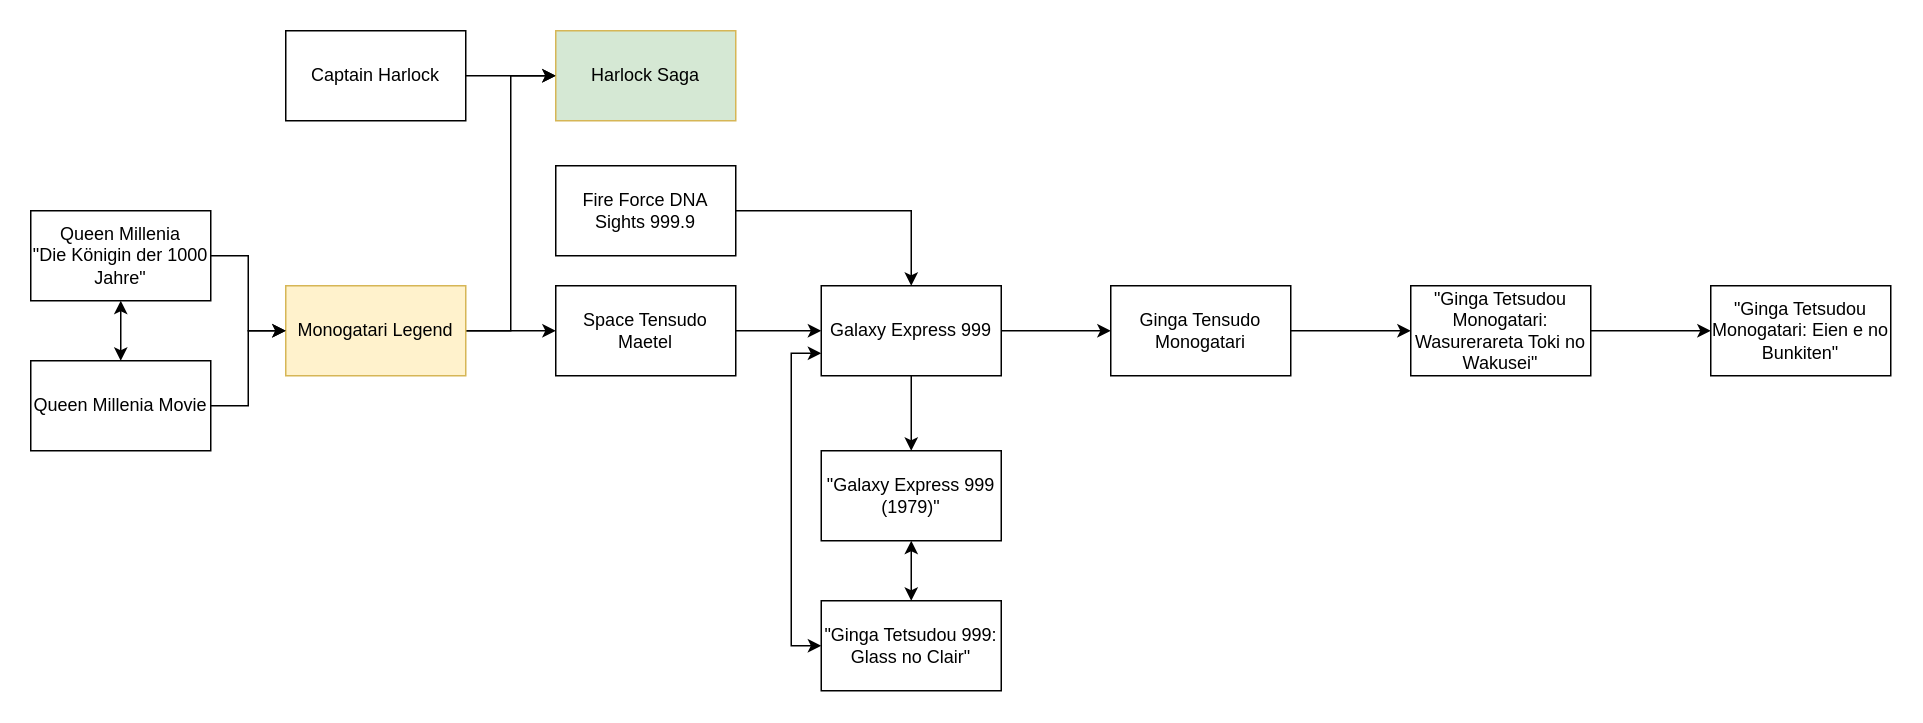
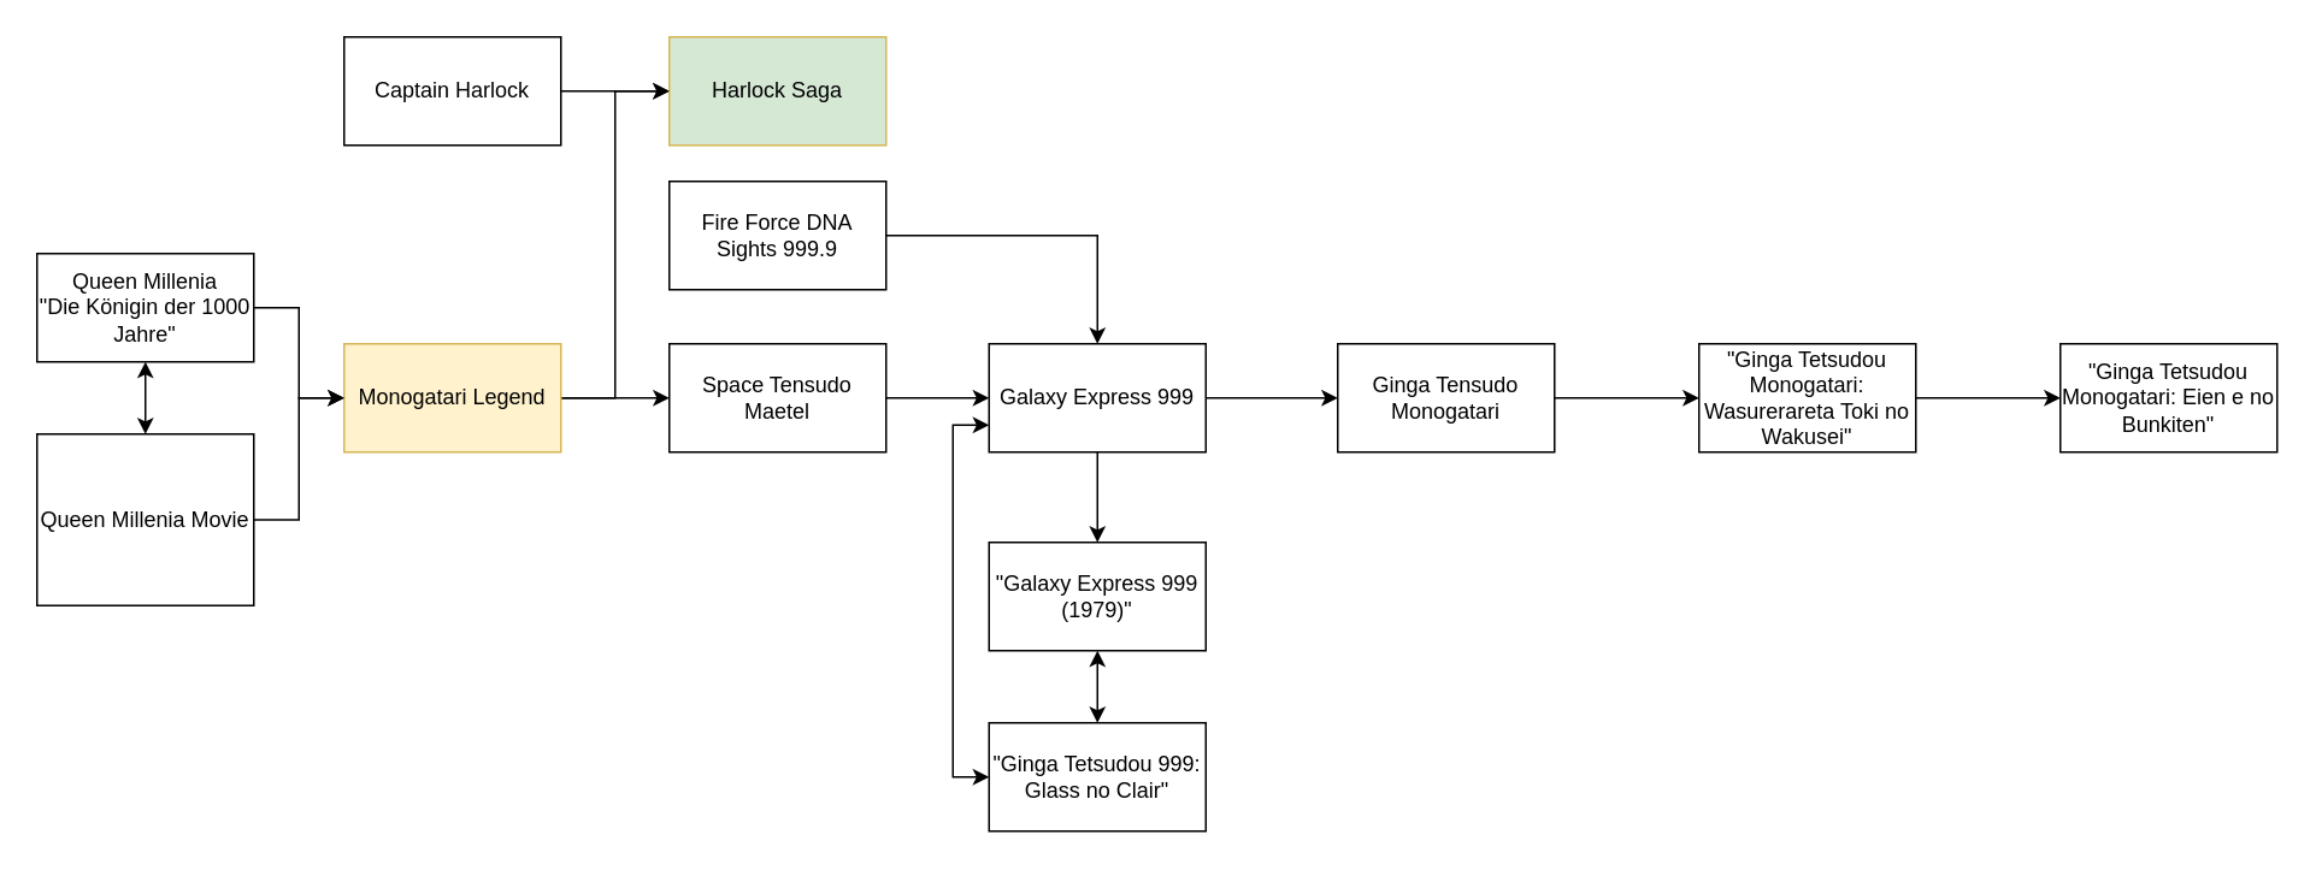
  <mxCell id="0" />
  <mxCell id="1" parent="0" />
  <mxCell id="2" style="edgeStyle=orthogonalEdgeStyle;rounded=0;orthogonalLoop=1;jettySize=auto;html=1;exitX=1;exitY=0.5;exitDx=0;exitDy=0;entryX=0;entryY=0.5;entryDx=0;entryDy=0;startArrow=none;startFill=0;" edge="1" parent="1" source="4" target="10"><mxGeometry relative="1" as="geometry" /></mxCell>
  <mxCell id="3" style="edgeStyle=orthogonalEdgeStyle;rounded=0;orthogonalLoop=1;jettySize=auto;html=1;exitX=1;exitY=0.5;exitDx=0;exitDy=0;startArrow=none;startFill=0;" edge="1" parent="1" source="4" target="14"><mxGeometry relative="1" as="geometry" /></mxCell>
  <mxCell id="4" value="Monogatari Legend" style="rounded=0;whiteSpace=wrap;html=1;fillColor=#fff2cc;strokeColor=#d6b656;" vertex="1" parent="1"><mxGeometry x="190" y="190" width="120" height="60" as="geometry" /></mxCell>
  <mxCell id="5" style="edgeStyle=orthogonalEdgeStyle;rounded=0;orthogonalLoop=1;jettySize=auto;html=1;exitX=0.5;exitY=1;exitDx=0;exitDy=0;entryX=0.5;entryY=0;entryDx=0;entryDy=0;startArrow=classic;startFill=1;" edge="1" parent="1" source="7" target="9"><mxGeometry relative="1" as="geometry" /></mxCell>
  <mxCell id="6" style="edgeStyle=orthogonalEdgeStyle;rounded=0;orthogonalLoop=1;jettySize=auto;html=1;exitX=1;exitY=0.5;exitDx=0;exitDy=0;entryX=0;entryY=0.5;entryDx=0;entryDy=0;startArrow=none;startFill=0;" edge="1" parent="1" source="7" target="4"><mxGeometry relative="1" as="geometry" /></mxCell>
  <mxCell id="7" value="&lt;div&gt;Queen Millenia&lt;/div&gt;&lt;div&gt;&quot;Die Königin der 1000 Jahre&quot; &lt;span class=&quot;icons&quot;&gt; &lt;/span&gt;&lt;label itemprop=&quot;alternateName&quot;&gt;&lt;br&gt;&lt;/label&gt;&lt;/div&gt;" style="rounded=0;whiteSpace=wrap;html=1;" vertex="1" parent="1"><mxGeometry x="20" y="140" width="120" height="60" as="geometry" /></mxCell>
  <mxCell id="8" style="edgeStyle=orthogonalEdgeStyle;rounded=0;orthogonalLoop=1;jettySize=auto;html=1;exitX=1;exitY=0.5;exitDx=0;exitDy=0;startArrow=none;startFill=0;entryX=0;entryY=0.5;entryDx=0;entryDy=0;" edge="1" parent="1" source="9" target="4"><mxGeometry relative="1" as="geometry"><mxPoint x="190" y="240" as="targetPoint" /></mxGeometry></mxCell>
- <mxCell id="9" value="&lt;div&gt;Queen Millenia Movie&lt;/div&gt;" style="rounded=0;whiteSpace=wrap;html=1;" vertex="1" parent="1"><mxGeometry x="20" y="240" width="120" height="60" as="geometry" /></mxCell>
+ <mxCell id="9" value="&lt;div&gt;Queen Millenia Movie&lt;/div&gt;" style="rounded=0;whiteSpace=wrap;html=1;" vertex="1" parent="1"><mxGeometry x="20" y="240" width="120" height="95" as="geometry" /></mxCell>
  <mxCell id="10" value="Harlock Saga" style="whiteSpace=wrap;html=1;fillColor=#d5e8d4;strokeColor=#d6b656;" vertex="1" parent="1"><mxGeometry x="370" y="20" width="120" height="60" as="geometry" /></mxCell>
  <mxCell id="11" style="edgeStyle=orthogonalEdgeStyle;rounded=0;orthogonalLoop=1;jettySize=auto;html=1;exitX=1;exitY=0.5;exitDx=0;exitDy=0;entryX=0;entryY=0.5;entryDx=0;entryDy=0;startArrow=none;startFill=0;" edge="1" parent="1" source="12" target="10"><mxGeometry relative="1" as="geometry" /></mxCell>
  <mxCell id="12" value="Captain Harlock" style="whiteSpace=wrap;html=1;" vertex="1" parent="1"><mxGeometry x="190" y="20" width="120" height="60" as="geometry" /></mxCell>
  <mxCell id="13" style="edgeStyle=orthogonalEdgeStyle;rounded=0;orthogonalLoop=1;jettySize=auto;html=1;exitX=1;exitY=0.5;exitDx=0;exitDy=0;entryX=0;entryY=0.5;entryDx=0;entryDy=0;startArrow=none;startFill=0;" edge="1" parent="1" source="14" target="17"><mxGeometry relative="1" as="geometry" /></mxCell>
  <mxCell id="14" value="Space Tensudo Maetel" style="whiteSpace=wrap;html=1;" vertex="1" parent="1"><mxGeometry x="370" y="190" width="120" height="60" as="geometry" /></mxCell>
  <mxCell id="15" style="edgeStyle=orthogonalEdgeStyle;rounded=0;orthogonalLoop=1;jettySize=auto;html=1;entryX=0;entryY=0.5;entryDx=0;entryDy=0;startArrow=none;startFill=0;" edge="1" parent="1" source="17" target="19"><mxGeometry relative="1" as="geometry" /></mxCell>
  <mxCell id="16" style="edgeStyle=orthogonalEdgeStyle;rounded=0;orthogonalLoop=1;jettySize=auto;html=1;exitX=0.5;exitY=1;exitDx=0;exitDy=0;entryX=0.5;entryY=0;entryDx=0;entryDy=0;startArrow=none;startFill=0;" edge="1" parent="1" source="17" target="26"><mxGeometry relative="1" as="geometry" /></mxCell>
  <mxCell id="17" value="Galaxy Express 999" style="whiteSpace=wrap;html=1;" vertex="1" parent="1"><mxGeometry x="547" y="190" width="120" height="60" as="geometry" /></mxCell>
  <mxCell id="18" style="edgeStyle=orthogonalEdgeStyle;rounded=0;orthogonalLoop=1;jettySize=auto;html=1;exitX=1;exitY=0.5;exitDx=0;exitDy=0;entryX=0;entryY=0.5;entryDx=0;entryDy=0;startArrow=none;startFill=0;" edge="1" parent="1" source="19" target="21"><mxGeometry relative="1" as="geometry" /></mxCell>
  <mxCell id="19" value="Ginga Tensudo Monogatari" style="whiteSpace=wrap;html=1;" vertex="1" parent="1"><mxGeometry x="740" y="190" width="120" height="60" as="geometry" /></mxCell>
  <mxCell id="20" style="edgeStyle=orthogonalEdgeStyle;rounded=0;orthogonalLoop=1;jettySize=auto;html=1;exitX=1;exitY=0.5;exitDx=0;exitDy=0;entryX=0;entryY=0.5;entryDx=0;entryDy=0;startArrow=none;startFill=0;" edge="1" parent="1" source="21" target="22"><mxGeometry relative="1" as="geometry" /></mxCell>
  <mxCell id="21" value="&quot;&lt;span itemprop=&quot;name&quot;&gt;Ginga Tetsudou Monogatari: Wasurerareta Toki no Wakusei&lt;/span&gt;&quot;" style="whiteSpace=wrap;html=1;" vertex="1" parent="1"><mxGeometry x="940" y="190" width="120" height="60" as="geometry" /></mxCell>
  <mxCell id="22" value="&quot;&lt;span itemprop=&quot;name&quot;&gt;Ginga Tetsudou Monogatari: Eien e no Bunkiten&lt;/span&gt;&quot;" style="whiteSpace=wrap;html=1;" vertex="1" parent="1"><mxGeometry x="1140" y="190" width="120" height="60" as="geometry" /></mxCell>
  <mxCell id="23" style="edgeStyle=orthogonalEdgeStyle;rounded=0;orthogonalLoop=1;jettySize=auto;html=1;startArrow=none;startFill=0;" edge="1" parent="1" source="24" target="17"><mxGeometry relative="1" as="geometry" /></mxCell>
- <mxCell id="24" value="&lt;label itemprop=&quot;alternateName&quot;&gt;Fire Force DNA Sights 999.9&lt;/label&gt;" style="whiteSpace=wrap;html=1;" vertex="1" parent="1"><mxGeometry x="370" y="110" width="120" height="60" as="geometry" /></mxCell>
+ <mxCell id="24" value="&lt;label itemprop=&quot;alternateName&quot;&gt;Fire Force DNA Sights 999.9&lt;/label&gt;" style="whiteSpace=wrap;html=1;" vertex="1" parent="1"><mxGeometry x="370" y="100" width="120" height="60" as="geometry" /></mxCell>
  <mxCell id="25" style="edgeStyle=orthogonalEdgeStyle;rounded=0;orthogonalLoop=1;jettySize=auto;html=1;exitX=0.5;exitY=1;exitDx=0;exitDy=0;entryX=0.5;entryY=0;entryDx=0;entryDy=0;startArrow=classic;startFill=1;" edge="1" parent="1" source="26" target="28"><mxGeometry relative="1" as="geometry" /></mxCell>
  <mxCell id="26" value="&lt;label itemprop=&quot;alternateName&quot;&gt;&quot;Galaxy Express 999 (1979)&quot;&lt;/label&gt;" style="whiteSpace=wrap;html=1;" vertex="1" parent="1"><mxGeometry x="547" y="300" width="120" height="60" as="geometry" /></mxCell>
  <mxCell id="27" style="edgeStyle=orthogonalEdgeStyle;rounded=0;orthogonalLoop=1;jettySize=auto;html=1;exitX=0;exitY=0.5;exitDx=0;exitDy=0;entryX=0;entryY=0.75;entryDx=0;entryDy=0;startArrow=classic;startFill=1;" edge="1" parent="1" source="28" target="17"><mxGeometry relative="1" as="geometry" /></mxCell>
  <mxCell id="28" value="&quot;&lt;span itemprop=&quot;name&quot;&gt;Ginga Tetsudou 999: Glass no Clair&lt;/span&gt;&quot;" style="whiteSpace=wrap;html=1;" vertex="1" parent="1"><mxGeometry x="547" y="400" width="120" height="60" as="geometry" /></mxCell>
